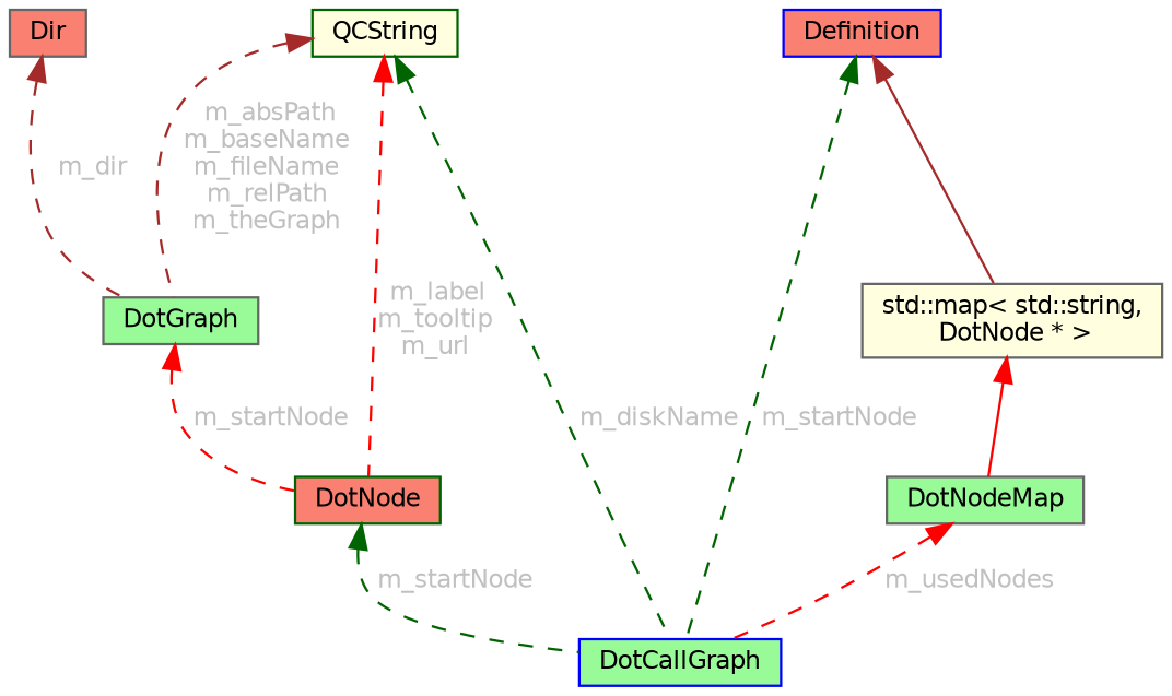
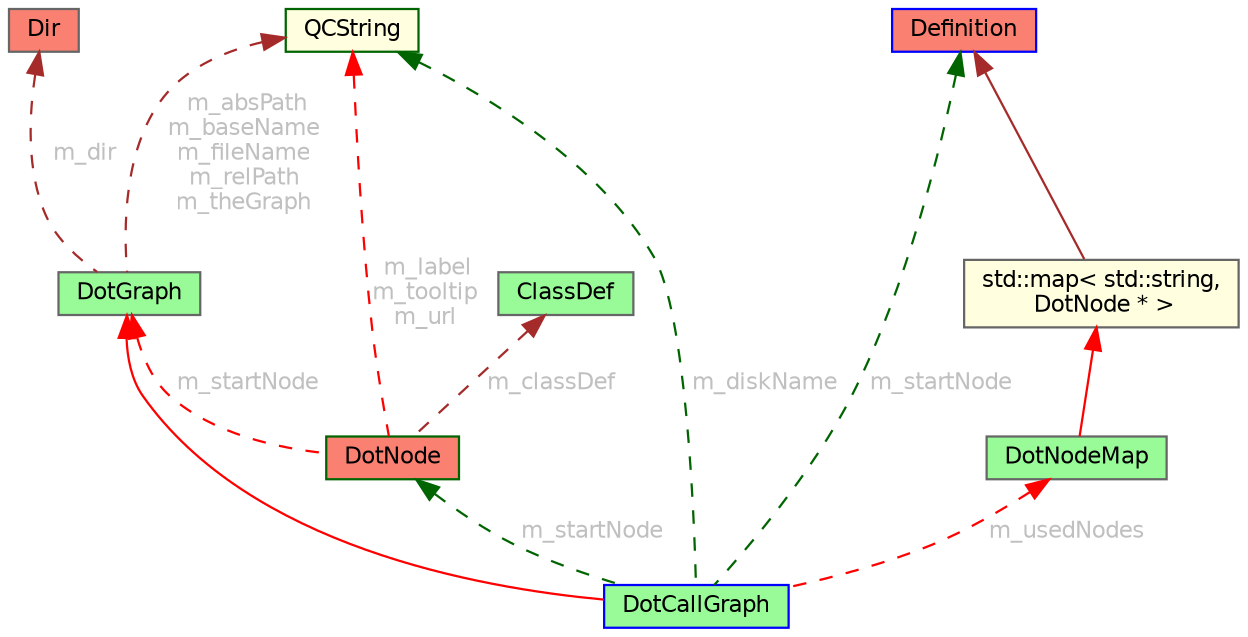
  digraph {
    node [color=gray40 fillcolor=palegreen fontname=Helvetica fontsize=10 shape=box style=filled]
    edge [color=red dir=back fontname=Helvetica fontsize=10 labelfontname=Helvetica labelfontsize=10 style=dashed fontcolor=grey]
    n1 [color=blue fontcolor=black height=0.2 label=DotCallGraph width=0.4]
    n2 [height=0.2 label=DotGraph width=0.4]
    n3 [color=darkgreen fillcolor=salmon height=0.2 label=DotNode width=0.4]
    n4 [fillcolor=salmon height=0.2 label=Dir width=0.4]
    n5 [color=darkgreen fillcolor=lightyellow height=0.2 label=QCString width=0.4]
+   n6 [height=0.2 label=ClassDef width=0.4]
    n7 [color=blue fillcolor=salmon height=0.2 label=Definition width=0.4]
    n8 [fillcolor=lightyellow height=0.2 label="std::map\< std::string,\l DotNode * \>" width=0.4]
    n9 [height=0.2 label=DotNodeMap width=0.4]
+   n2 -> n1 [style=solid fontcolor=""]
    n2 -> n3 [label=" m_startNode"]
    n3 -> n1 [color=darkgreen label=" m_startNode"]
    n4 -> n2 [color=brown label=" m_dir"]
    n5 -> n1 [color=darkgreen label=" m_diskName"]
    n5 -> n2 [color=brown label=" m_absPath\nm_baseName\nm_fileName\nm_relPath\nm_theGraph"]
    n5 -> n3 [label=" m_label\nm_tooltip\nm_url"]
+   n6 -> n3 [color=brown label=" m_classDef"]
    n7 -> n1 [color=darkgreen label=" m_startNode"]
    n7 -> n8 [color=brown style=solid fontcolor=""]
    n8 -> n9 [style=solid fontcolor=""]
    n9 -> n1 [label=" m_usedNodes"]
  }
